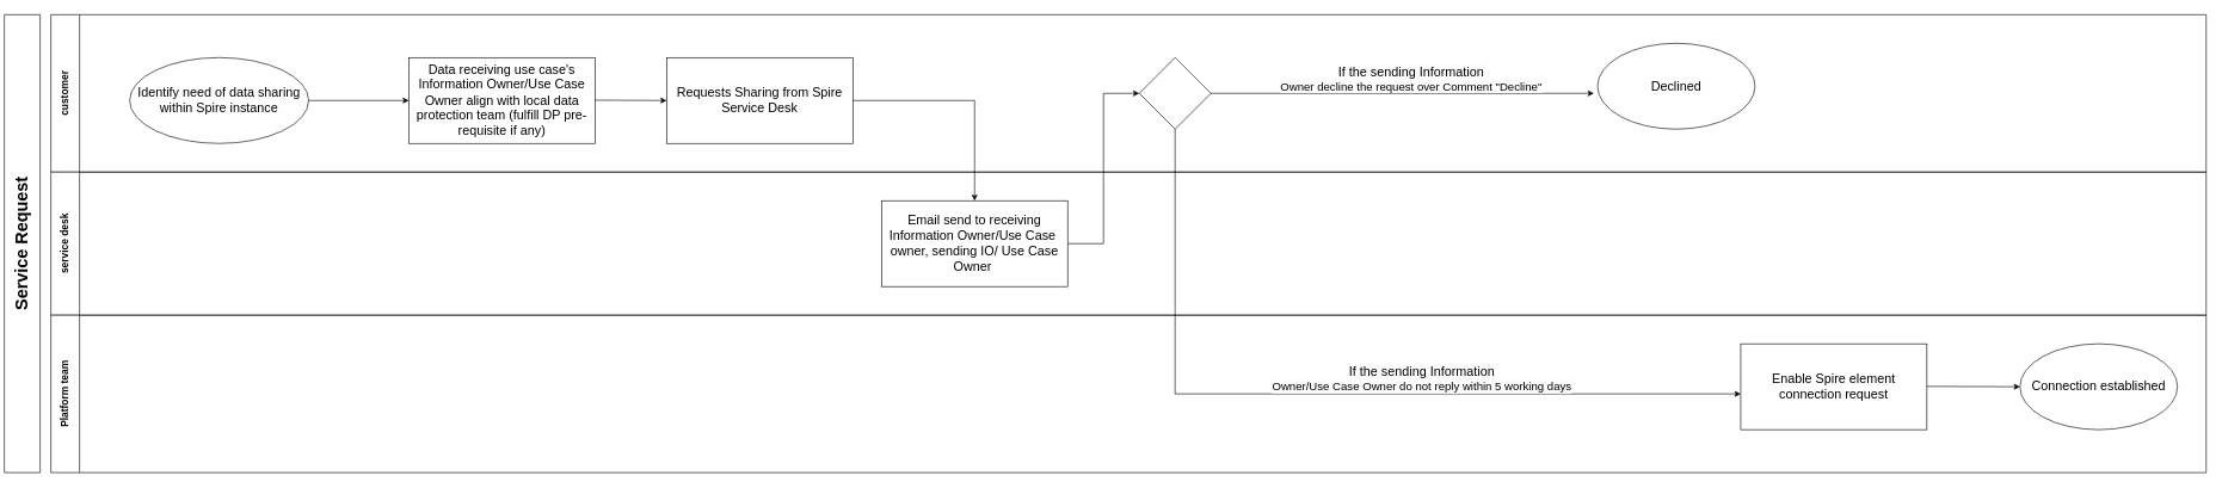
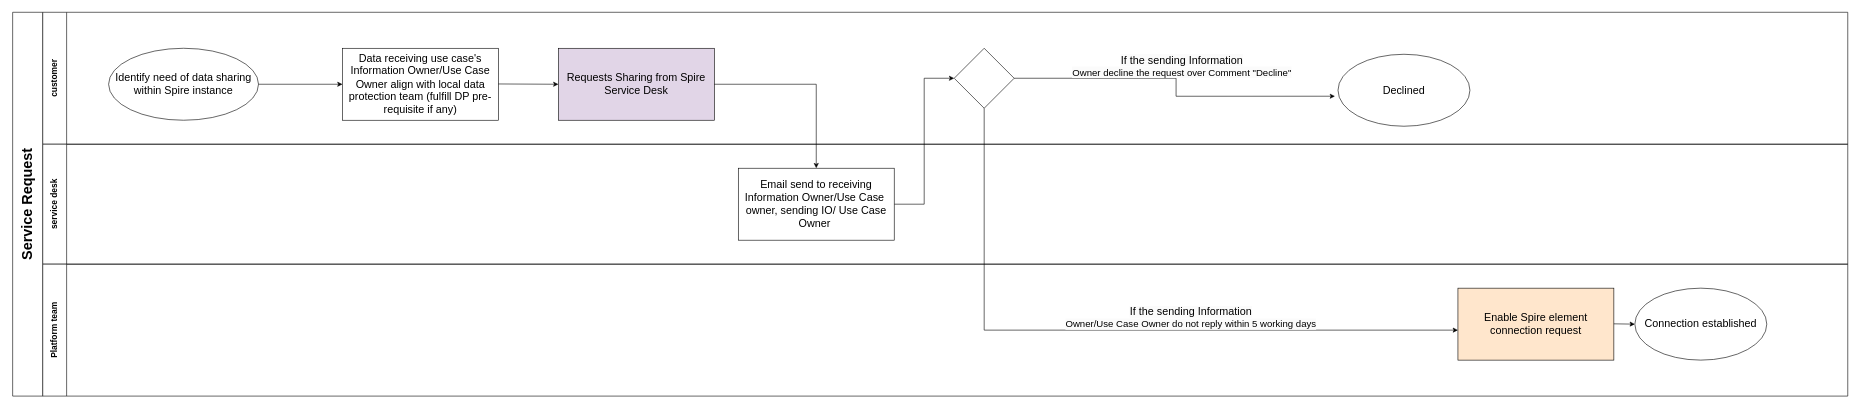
  <mxCell id="0" />
  <mxCell id="1" parent="0" />
  <mxCell id="2" value="&lt;font style=&quot;font-size: 18px;&quot;&gt;Identify need of data sharing within Spire instance&lt;/font&gt;" style="ellipse;whiteSpace=wrap;html=1;" parent="1" vertex="1"><mxGeometry x="180" y="80" width="250" height="120" as="geometry" /></mxCell>
  <mxCell id="3" value="&lt;font style=&quot;font-size: 18px;&quot;&gt;Data receiving use case's Information Owner/Use Case Owner align with local data protection team (fulfill DP pre-requisite if any)&lt;/font&gt;" style="rounded=0;whiteSpace=wrap;html=1;" parent="1" vertex="1"><mxGeometry x="570" y="80" width="260" height="120" as="geometry" /></mxCell>
- <mxCell id="4" value="&lt;font style=&quot;font-size: 18px;&quot;&gt;Requests Sharing from Spire Service Desk&lt;/font&gt;" style="rounded=0;whiteSpace=wrap;html=1;" parent="1" vertex="1"><mxGeometry x="930" y="80" width="260" height="120" as="geometry" /></mxCell>
- <mxCell id="5" value="&lt;font style=&quot;font-size: 18px;&quot;&gt;Enable Spire element connection request&lt;/font&gt;" style="rounded=0;whiteSpace=wrap;html=1;" parent="1" vertex="1"><mxGeometry x="2430" y="480" width="260" height="120" as="geometry" /></mxCell>
- <mxCell id="6" value="&lt;font style=&quot;font-size: 18px;&quot;&gt;Connection established&lt;/font&gt;" style="ellipse;whiteSpace=wrap;html=1;" parent="1" vertex="1"><mxGeometry x="2820" y="480" width="220" height="120" as="geometry" /></mxCell>
+ <mxCell id="4" value="&lt;font style=&quot;font-size: 18px;&quot;&gt;Requests Sharing from Spire Service Desk&lt;/font&gt;" style="rounded=0;whiteSpace=wrap;html=1;fillColor=#e1d5e7;" parent="1" vertex="1"><mxGeometry x="930" y="80" width="260" height="120" as="geometry" /></mxCell>
+ <mxCell id="5" value="&lt;font style=&quot;font-size: 18px;&quot;&gt;Enable Spire element connection request&lt;/font&gt;" style="rounded=0;whiteSpace=wrap;html=1;fillColor=#ffe6cc;" parent="1" vertex="1"><mxGeometry x="2430" y="480" width="260" height="120" as="geometry" /></mxCell>
+ <mxCell id="6" value="&lt;font style=&quot;font-size: 18px;&quot;&gt;Connection established&lt;/font&gt;" style="ellipse;whiteSpace=wrap;html=1;" parent="1" vertex="1"><mxGeometry x="2725" y="480" width="220" height="120" as="geometry" /></mxCell>
  <mxCell id="7" style="edgeStyle=orthogonalEdgeStyle;rounded=0;orthogonalLoop=1;jettySize=auto;html=1;exitX=1;exitY=0.5;exitDx=0;exitDy=0;entryX=0;entryY=0.5;entryDx=0;entryDy=0;" parent="1" source="8" target="15" edge="1"><mxGeometry relative="1" as="geometry"><mxPoint x="1660" y="230" as="targetPoint" /></mxGeometry></mxCell>
  <mxCell id="8" value="&lt;font style=&quot;font-size: 18px;&quot;&gt;Email send to receiving Information Owner/Use Case&amp;nbsp; owner, sending IO/ Use Case Owner&amp;nbsp;&lt;/font&gt;" style="rounded=0;whiteSpace=wrap;html=1;" parent="1" vertex="1"><mxGeometry x="1230" y="280" width="260" height="120" as="geometry" /></mxCell>
  <mxCell id="9" value="" style="endArrow=classic;html=1;rounded=0;exitX=1;exitY=0.5;exitDx=0;exitDy=0;entryX=0;entryY=0.5;entryDx=0;entryDy=0;" parent="1" source="2" target="3" edge="1"><mxGeometry width="50" height="50" relative="1" as="geometry"><mxPoint x="570" y="360" as="sourcePoint" /><mxPoint x="620" y="310" as="targetPoint" /></mxGeometry></mxCell>
  <mxCell id="10" value="" style="endArrow=classic;html=1;rounded=0;exitX=1;exitY=0.5;exitDx=0;exitDy=0;" parent="1" edge="1"><mxGeometry width="50" height="50" relative="1" as="geometry"><mxPoint x="830" y="139.5" as="sourcePoint" /><mxPoint x="930" y="140" as="targetPoint" /></mxGeometry></mxCell>
  <mxCell id="11" value="" style="endArrow=classic;html=1;rounded=0;exitX=1;exitY=0.5;exitDx=0;exitDy=0;entryX=0.5;entryY=0;entryDx=0;entryDy=0;" parent="1" source="4" target="8" edge="1"><mxGeometry width="50" height="50" relative="1" as="geometry"><mxPoint x="570" y="360" as="sourcePoint" /><mxPoint x="620" y="310" as="targetPoint" /><Array as="points"><mxPoint x="1360" y="140" /></Array></mxGeometry></mxCell>
  <mxCell id="12" value="" style="endArrow=classic;html=1;rounded=0;exitX=1;exitY=0.5;exitDx=0;exitDy=0;entryX=0;entryY=0.5;entryDx=0;entryDy=0;" parent="1" target="6" edge="1"><mxGeometry width="50" height="50" relative="1" as="geometry"><mxPoint x="2690" y="539.5" as="sourcePoint" /><mxPoint x="2760" y="540" as="targetPoint" /></mxGeometry></mxCell>
  <mxCell id="13" value="&lt;font style=&quot;font-size: 14px;&quot;&gt;customer&lt;/font&gt;" style="swimlane;horizontal=0;whiteSpace=wrap;html=1;startSize=40;" parent="1" vertex="1"><mxGeometry x="70" y="20" width="3010" height="220" as="geometry" /></mxCell>
  <mxCell id="14" style="edgeStyle=orthogonalEdgeStyle;rounded=0;orthogonalLoop=1;jettySize=auto;html=1;exitX=0.5;exitY=1;exitDx=0;exitDy=0;" parent="13" source="15" edge="1"><mxGeometry relative="1" as="geometry"><mxPoint x="2360" y="530" as="targetPoint" /><Array as="points"><mxPoint x="1570" y="530" /></Array></mxGeometry></mxCell>
  <mxCell id="15" value="" style="rhombus;whiteSpace=wrap;html=1;" parent="13" vertex="1"><mxGeometry x="1520" y="60" width="100" height="100" as="geometry" /></mxCell>
- <mxCell id="16" value="&lt;font style=&quot;font-size: 18px;&quot;&gt;Declined&lt;/font&gt;" style="ellipse;whiteSpace=wrap;html=1;" parent="13" vertex="1"><mxGeometry x="2160" y="40" width="220" height="120" as="geometry" /></mxCell>
+ <mxCell id="16" value="&lt;font style=&quot;font-size: 18px;&quot;&gt;Declined&lt;/font&gt;" style="ellipse;whiteSpace=wrap;html=1;" parent="13" vertex="1"><mxGeometry x="2160" y="70" width="220" height="120" as="geometry" /></mxCell>
  <mxCell id="17" value="" style="edgeStyle=orthogonalEdgeStyle;rounded=0;orthogonalLoop=1;jettySize=auto;html=1;entryX=-0.023;entryY=0.583;entryDx=0;entryDy=0;entryPerimeter=0;" parent="13" source="15" target="16" edge="1"><mxGeometry x="-0.002" relative="1" as="geometry"><mxPoint x="1793.9" y="110.04" as="targetPoint" /><mxPoint as="offset" /></mxGeometry></mxCell>
  <mxCell id="18" value="&lt;font style=&quot;font-size: 18px;&quot;&gt;&lt;br&gt;&lt;br style=&quot;forced-color-adjust: none; color: rgb(0, 0, 0); font-family: Helvetica; font-style: normal; font-variant-ligatures: normal; font-variant-caps: normal; font-weight: 400; letter-spacing: normal; orphans: 2; text-align: center; text-indent: 0px; text-transform: none; widows: 2; word-spacing: 0px; -webkit-text-stroke-width: 0px; white-space: nowrap; text-decoration-thickness: initial; text-decoration-style: initial; text-decoration-color: initial;&quot;&gt;&lt;span style=&quot;forced-color-adjust: none; color: rgb(0, 0, 0); font-family: Helvetica; font-style: normal; font-variant-ligatures: normal; font-variant-caps: normal; font-weight: 400; letter-spacing: normal; orphans: 2; text-align: center; text-indent: 0px; text-transform: none; widows: 2; word-spacing: 0px; -webkit-text-stroke-width: 0px; white-space: normal; text-decoration-thickness: initial; text-decoration-style: initial; text-decoration-color: initial; background-color: rgb(251, 251, 251); float: none; display: inline !important;&quot;&gt;If the sending Information&lt;/span&gt;&lt;/font&gt;&lt;div style=&quot;forced-color-adjust: none; color: rgb(0, 0, 0); font-family: Helvetica; font-style: normal; font-variant-ligatures: normal; font-variant-caps: normal; font-weight: 400; letter-spacing: normal; orphans: 2; text-align: center; text-indent: 0px; text-transform: none; widows: 2; word-spacing: 0px; -webkit-text-stroke-width: 0px; white-space: normal; text-decoration-thickness: initial; text-decoration-style: initial; text-decoration-color: initial; background-color: rgb(251, 251, 251);&quot;&gt;&lt;font size=&quot;3&quot;&gt;Owner decline the request over Comment &quot;Decline&quot;&lt;/font&gt;&lt;/div&gt;&lt;div&gt;&lt;br&gt;&lt;/div&gt;" style="text;html=1;align=center;verticalAlign=middle;whiteSpace=wrap;rounded=0;" parent="13" vertex="1"><mxGeometry x="1655" y="60" width="490" height="30" as="geometry" /></mxCell>
  <mxCell id="19" value="&lt;font style=&quot;font-size: 14px;&quot;&gt;service desk&lt;/font&gt;" style="swimlane;horizontal=0;whiteSpace=wrap;html=1;startSize=40;" parent="1" vertex="1"><mxGeometry x="70" y="240" width="3010" height="200" as="geometry" /></mxCell>
  <mxCell id="20" value="&lt;font style=&quot;font-size: 14px;&quot;&gt;Platform team&lt;/font&gt;" style="swimlane;horizontal=0;whiteSpace=wrap;html=1;startSize=40;" parent="1" vertex="1"><mxGeometry x="70" y="440" width="3010" height="220" as="geometry" /></mxCell>
  <mxCell id="21" value="&lt;font style=&quot;font-size: 18px;&quot;&gt;&lt;br&gt;&lt;br style=&quot;forced-color-adjust: none; color: rgb(0, 0, 0); font-family: Helvetica; font-style: normal; font-variant-ligatures: normal; font-variant-caps: normal; font-weight: 400; letter-spacing: normal; orphans: 2; text-align: center; text-indent: 0px; text-transform: none; widows: 2; word-spacing: 0px; -webkit-text-stroke-width: 0px; white-space: nowrap; text-decoration-thickness: initial; text-decoration-style: initial; text-decoration-color: initial;&quot;&gt;&lt;span style=&quot;forced-color-adjust: none; color: rgb(0, 0, 0); font-family: Helvetica; font-style: normal; font-variant-ligatures: normal; font-variant-caps: normal; font-weight: 400; letter-spacing: normal; orphans: 2; text-align: center; text-indent: 0px; text-transform: none; widows: 2; word-spacing: 0px; -webkit-text-stroke-width: 0px; white-space: normal; text-decoration-thickness: initial; text-decoration-style: initial; text-decoration-color: initial; background-color: rgb(251, 251, 251); float: none; display: inline !important;&quot;&gt;If the sending Information&lt;/span&gt;&lt;/font&gt;&lt;div style=&quot;forced-color-adjust: none; color: rgb(0, 0, 0); font-family: Helvetica; font-style: normal; font-variant-ligatures: normal; font-variant-caps: normal; font-weight: 400; letter-spacing: normal; orphans: 2; text-align: center; text-indent: 0px; text-transform: none; widows: 2; word-spacing: 0px; -webkit-text-stroke-width: 0px; white-space: normal; text-decoration-thickness: initial; text-decoration-style: initial; text-decoration-color: initial; background-color: rgb(251, 251, 251);&quot;&gt;&lt;font size=&quot;3&quot;&gt;Owner/Use Case Owner do not reply within 5 working days&lt;/font&gt;&lt;/div&gt;&lt;div&gt;&lt;br&gt;&lt;/div&gt;" style="text;html=1;align=center;verticalAlign=middle;whiteSpace=wrap;rounded=0;" parent="20" vertex="1"><mxGeometry x="1670" y="60" width="490" height="30" as="geometry" /></mxCell>
- <mxCell id="22" value="&lt;font style=&quot;font-size: 24px;&quot;&gt;Service Request&lt;/font&gt;" style="swimlane;horizontal=0;whiteSpace=wrap;html=1;startSize=60;" parent="1" vertex="1"><mxGeometry x="5" y="20" width="50" height="640" as="geometry" /></mxCell>
+ <mxCell id="22" value="&lt;font style=&quot;font-size: 24px;&quot;&gt;Service Request&lt;/font&gt;" style="swimlane;horizontal=0;whiteSpace=wrap;html=1;startSize=60;" parent="1" vertex="1"><mxGeometry x="20" y="20" width="50" height="640" as="geometry" /></mxCell>
